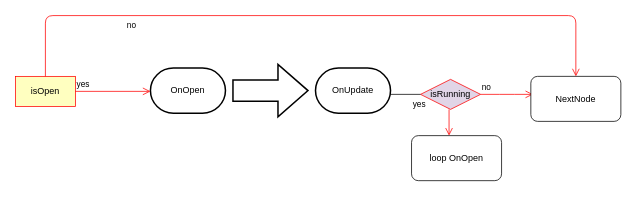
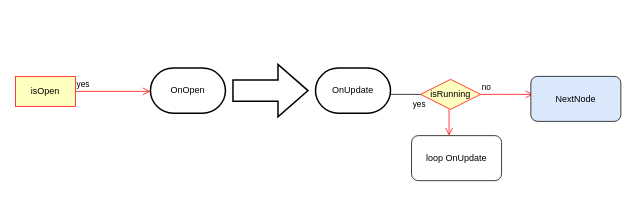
  <mxCell id="0" />
  <mxCell id="1" parent="0" />
  <mxCell id="2" value="OnOpen" style="strokeWidth=2;html=1;shape=mxgraph.flowchart.terminator;whiteSpace=wrap;" vertex="1" parent="1"><mxGeometry x="200" y="90" width="100" height="60" as="geometry" /></mxCell>
  <mxCell id="3" value="" style="verticalLabelPosition=bottom;verticalAlign=top;html=1;strokeWidth=2;shape=mxgraph.arrows2.arrow;dy=0.6;dx=40;notch=0;" vertex="1" parent="1"><mxGeometry x="310" y="85" width="100" height="70" as="geometry" /></mxCell>
  <mxCell id="4" value="OnUpdate" style="strokeWidth=2;html=1;shape=mxgraph.flowchart.terminator;whiteSpace=wrap;" vertex="1" parent="1"><mxGeometry x="420" y="90" width="100" height="60" as="geometry" /></mxCell>
  <mxCell id="5" value="isOpen" style="whiteSpace=wrap;html=1;fillColor=#ffffc0;strokeColor=#ff0000;rounded=0;" vertex="1" parent="1"><mxGeometry x="20" y="101" width="80" height="40" as="geometry" /></mxCell>
  <mxCell id="6" value="yes" style="edgeStyle=orthogonalEdgeStyle;html=1;align=left;verticalAlign=bottom;endArrow=open;endSize=8;strokeColor=#ff0000;" edge="1" source="5" parent="1"><mxGeometry x="-1" relative="1" as="geometry"><mxPoint x="200" y="121" as="targetPoint" /><Array as="points"><mxPoint x="200" y="121" /></Array></mxGeometry></mxCell>
- <mxCell id="7" value="no&lt;br&gt;" style="edgeStyle=orthogonalEdgeStyle;html=1;align=left;verticalAlign=top;endArrow=open;endSize=8;strokeColor=#ff0000;entryX=0.5;entryY=0;entryDx=0;entryDy=0;" edge="1" source="5" parent="1" target="11"><mxGeometry x="-0.567" relative="1" as="geometry"><mxPoint x="860" y="20" as="targetPoint" /><Array as="points"><mxPoint x="60" y="20" /><mxPoint x="767" y="20" /></Array><mxPoint as="offset" /></mxGeometry></mxCell>
- <mxCell id="8" value="isRunning" style="rhombus;whiteSpace=wrap;html=1;fillColor=#e1d5e7;strokeColor=#ff0000;" vertex="1" parent="1"><mxGeometry x="560" y="105" width="80" height="40" as="geometry" /></mxCell>
+ <mxCell id="8" value="isRunning" style="rhombus;whiteSpace=wrap;html=1;fillColor=#ffffc0;strokeColor=#ff0000;" vertex="1" parent="1"><mxGeometry x="560" y="105" width="80" height="40" as="geometry" /></mxCell>
  <mxCell id="9" value="no" style="edgeStyle=orthogonalEdgeStyle;html=1;align=left;verticalAlign=bottom;endArrow=open;endSize=8;strokeColor=#ff0000;" edge="1" source="8" parent="1"><mxGeometry x="-1" relative="1" as="geometry"><mxPoint x="710" y="125" as="targetPoint" /></mxGeometry></mxCell>
  <mxCell id="10" value="yes" style="edgeStyle=orthogonalEdgeStyle;html=1;align=left;verticalAlign=top;endArrow=open;endSize=8;strokeColor=#ff0000;" edge="1" parent="1"><mxGeometry x="-1" y="-54" relative="1" as="geometry"><mxPoint x="598" y="180" as="targetPoint" /><mxPoint x="598" y="145" as="sourcePoint" /><mxPoint x="4" y="-20" as="offset" /></mxGeometry></mxCell>
- <mxCell id="11" value="NextNode" style="rounded=1;whiteSpace=wrap;html=1;" vertex="1" parent="1"><mxGeometry x="707" y="101" width="120" height="60" as="geometry" /></mxCell>
- <mxCell id="12" value="loop OnOpen" style="rounded=1;whiteSpace=wrap;html=1;" vertex="1" parent="1"><mxGeometry x="548" y="180" width="120" height="60" as="geometry" /></mxCell>
+ <mxCell id="11" value="NextNode" style="rounded=1;whiteSpace=wrap;html=1;fillColor=#dae8fc;" vertex="1" parent="1"><mxGeometry x="707" y="101" width="120" height="60" as="geometry" /></mxCell>
+ <mxCell id="12" value="loop OnUpdate" style="rounded=1;whiteSpace=wrap;html=1;" vertex="1" parent="1"><mxGeometry x="548" y="180" width="120" height="60" as="geometry" /></mxCell>
  <mxCell id="13" value="" style="endArrow=none;html=1;" edge="1" parent="1" source="8"><mxGeometry width="50" height="50" relative="1" as="geometry"><mxPoint x="459.289" y="175" as="sourcePoint" /><mxPoint x="520" y="125" as="targetPoint" /></mxGeometry></mxCell>
